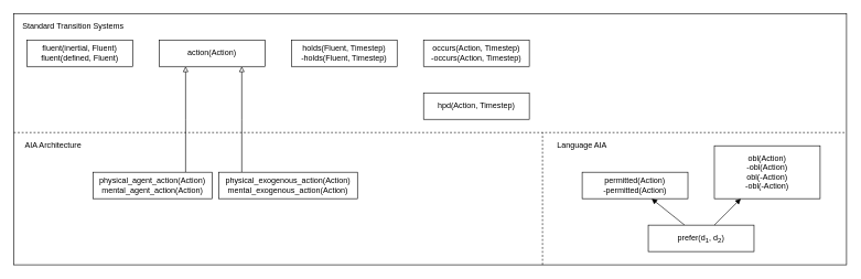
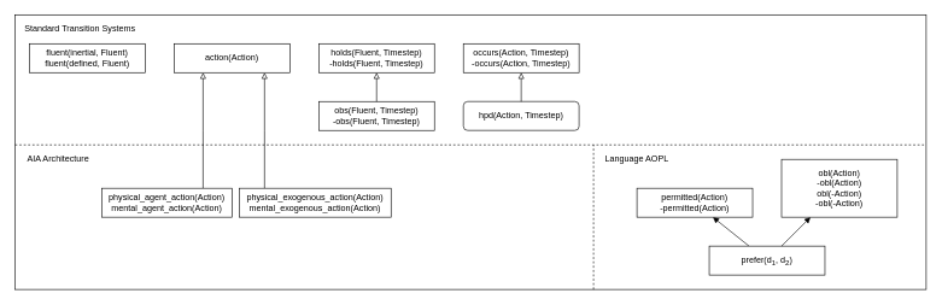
  <mxCell id="0" />
  <mxCell id="1" parent="0" />
  <mxCell id="2" value="" style="rounded=0;whiteSpace=wrap;html=1;fillColor=none;" parent="1" vertex="1"><mxGeometry x="20" y="20" width="1260" height="380" as="geometry" /></mxCell>
  <mxCell id="3" value="&lt;div&gt;occurs(Action, Timestep)&lt;/div&gt;&lt;div&gt;-occurs(Action, Timestep)&lt;/div&gt;" style="rounded=0;whiteSpace=wrap;html=1;" parent="1" vertex="1"><mxGeometry x="640" y="60" width="160" height="40" as="geometry" /></mxCell>
  <mxCell id="4" value="&lt;div&gt;holds(Fluent, Timestep)&lt;/div&gt;&lt;div&gt;-holds(Fluent, Timestep)&lt;/div&gt;" style="rounded=0;whiteSpace=wrap;html=1;" parent="1" vertex="1"><mxGeometry x="440" y="60" width="160" height="40" as="geometry" /></mxCell>
- <mxCell id="6" value="hpd(Action, Timestep)" style="rounded=0;whiteSpace=wrap;html=1;" parent="1" vertex="1"><mxGeometry x="640" y="140" width="160" height="40" as="geometry" /></mxCell>
+ <mxCell id="5" value="&lt;div&gt;obs(Fluent, Timestep)&lt;/div&gt;&lt;div&gt;-obs(Fluent, Timestep)&lt;/div&gt;" style="rounded=0;whiteSpace=wrap;html=1;" parent="1" vertex="1"><mxGeometry x="440" y="140" width="160" height="40" as="geometry" /></mxCell>
+ <mxCell id="6" value="hpd(Action, Timestep)" style="whiteSpace=wrap;html=1;rounded=1;" parent="1" vertex="1"><mxGeometry x="640" y="140" width="160" height="40" as="geometry" /></mxCell>
+ <mxCell id="7" value="" style="endArrow=block;html=1;endFill=0;" parent="1" source="5" target="4" edge="1"><mxGeometry width="50" height="50" relative="1" as="geometry"><mxPoint x="490" y="330" as="sourcePoint" /><mxPoint x="540" y="280" as="targetPoint" /></mxGeometry></mxCell>
+ <mxCell id="8" value="" style="endArrow=block;html=1;endFill=0;" parent="1" source="6" target="3" edge="1"><mxGeometry width="50" height="50" relative="1" as="geometry"><mxPoint x="360" y="310" as="sourcePoint" /><mxPoint x="360" y="270" as="targetPoint" /></mxGeometry></mxCell>
  <mxCell id="9" style="rounded=0;orthogonalLoop=1;jettySize=auto;html=1;endArrow=block;endFill=1;" parent="1" source="12" target="10" edge="1"><mxGeometry relative="1" as="geometry" /></mxCell>
  <mxCell id="10" value="&lt;div&gt;permitted(Action)&lt;/div&gt;&lt;div&gt;-permitted(Action)&lt;/div&gt;" style="rounded=0;whiteSpace=wrap;html=1;" parent="1" vertex="1"><mxGeometry x="880" y="260" width="160" height="40" as="geometry" /></mxCell>
  <mxCell id="11" value="&lt;div&gt;obl(Action)&lt;/div&gt;&lt;div&gt;-obl(Action)&lt;/div&gt;&lt;div&gt;obl(-Action)&lt;/div&gt;&lt;div&gt;-obl(-Action)&lt;/div&gt;" style="rounded=0;whiteSpace=wrap;html=1;" parent="1" vertex="1"><mxGeometry x="1080" y="220" width="160" height="80" as="geometry" /></mxCell>
  <mxCell id="12" value="prefer(d&lt;sub&gt;1&lt;/sub&gt;, d&lt;sub&gt;2&lt;/sub&gt;)" style="rounded=0;whiteSpace=wrap;html=1;" parent="1" vertex="1"><mxGeometry x="980" y="340" width="160" height="40" as="geometry" /></mxCell>
  <mxCell id="13" style="rounded=0;orthogonalLoop=1;jettySize=auto;html=1;endArrow=block;endFill=1;" parent="1" source="12" target="11" edge="1"><mxGeometry relative="1" as="geometry"><mxPoint x="785" y="230" as="sourcePoint" /><mxPoint x="835" y="190" as="targetPoint" /></mxGeometry></mxCell>
  <mxCell id="14" value="" style="endArrow=none;dashed=1;html=1;" parent="1" edge="1"><mxGeometry width="50" height="50" relative="1" as="geometry"><mxPoint x="820" y="400" as="sourcePoint" /><mxPoint x="820" y="200" as="targetPoint" /></mxGeometry></mxCell>
  <mxCell id="15" value="AIA Architecture" style="text;html=1;strokeColor=none;fillColor=none;align=center;verticalAlign=middle;whiteSpace=wrap;rounded=0;" parent="1" vertex="1"><mxGeometry x="30" y="210" width="100" height="20" as="geometry" /></mxCell>
- <mxCell id="16" value="Language AIA" style="text;html=1;strokeColor=none;fillColor=none;align=center;verticalAlign=middle;whiteSpace=wrap;rounded=0;" parent="1" vertex="1"><mxGeometry x="830" y="210" width="100" height="20" as="geometry" /></mxCell>
+ <mxCell id="16" value="Language AOPL" style="text;html=1;strokeColor=none;fillColor=none;align=center;verticalAlign=middle;whiteSpace=wrap;rounded=0;" parent="1" vertex="1"><mxGeometry x="830" y="210" width="100" height="20" as="geometry" /></mxCell>
  <mxCell id="17" value="" style="endArrow=none;dashed=1;html=1;" edge="1" parent="1"><mxGeometry width="50" height="50" relative="1" as="geometry"><mxPoint x="20" y="200" as="sourcePoint" /><mxPoint x="1280" y="200" as="targetPoint" /></mxGeometry></mxCell>
  <mxCell id="18" value="&lt;div&gt;fluent(inertial, Fluent)&lt;/div&gt;&lt;div&gt;fluent(defined, Fluent)&lt;br&gt;&lt;/div&gt;" style="rounded=0;whiteSpace=wrap;html=1;" vertex="1" parent="1"><mxGeometry x="40" y="60" width="160" height="40" as="geometry" /></mxCell>
  <mxCell id="19" style="edgeStyle=elbowEdgeStyle;rounded=0;orthogonalLoop=1;jettySize=auto;html=1;endArrow=block;endFill=0;" edge="1" parent="1" source="20" target="23"><mxGeometry relative="1" as="geometry" /></mxCell>
  <mxCell id="20" value="&lt;div&gt;physical_agent_action(Action)&lt;/div&gt;&lt;div&gt;mental_agent_action(Action)&lt;br&gt;&lt;/div&gt;" style="rounded=0;whiteSpace=wrap;html=1;" vertex="1" parent="1"><mxGeometry x="140" y="260" width="180" height="40" as="geometry" /></mxCell>
  <mxCell id="21" style="edgeStyle=elbowEdgeStyle;rounded=0;orthogonalLoop=1;jettySize=auto;html=1;endArrow=block;endFill=0;" edge="1" parent="1" source="22" target="23"><mxGeometry relative="1" as="geometry" /></mxCell>
  <mxCell id="22" value="&lt;div&gt;physical_exogenous_action(Action)&lt;/div&gt;&lt;div&gt;mental_exogenous_action(Action)&lt;br&gt;&lt;/div&gt;" style="rounded=0;whiteSpace=wrap;html=1;" vertex="1" parent="1"><mxGeometry x="330" y="260" width="210" height="40" as="geometry" /></mxCell>
  <mxCell id="23" value="action(Action)" style="rounded=0;whiteSpace=wrap;html=1;" vertex="1" parent="1"><mxGeometry x="240" y="60" width="160" height="40" as="geometry" /></mxCell>
  <mxCell id="24" value="Standard Transition Systems" style="text;html=1;strokeColor=none;fillColor=none;align=center;verticalAlign=middle;whiteSpace=wrap;rounded=0;" vertex="1" parent="1"><mxGeometry x="30" y="30" width="160" height="20" as="geometry" /></mxCell>
